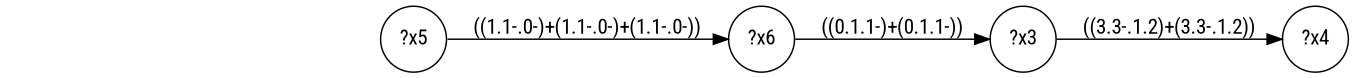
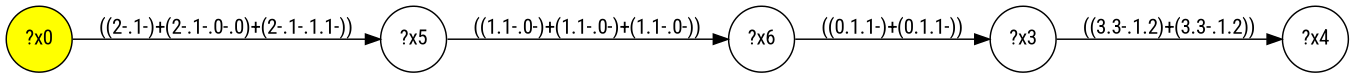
  digraph {
    fontname="Roboto Condensed"
    rankdir=LR
    node [fontname="Roboto Condensed" shape=circle]
    edge [fontname="Roboto Condensed"]
+   n1 [fillcolor=yellow label="?x0" style="filled,"]
    n2 [label="?x5"]
    n3 [label="?x6"]
    n4 [label="?x3"]
    n5 [label="?x4"]
+   n1 -> n2 [label="((2-.1-)+(2-.1-.0-.0)+(2-.1-.1.1-))"]
    n2 -> n3 [label="((1.1-.0-)+(1.1-.0-)+(1.1-.0-))"]
    n3 -> n4 [label="((0.1.1-)+(0.1.1-))"]
    n4 -> n5 [label="((3.3-.1.2)+(3.3-.1.2))"]
  }
